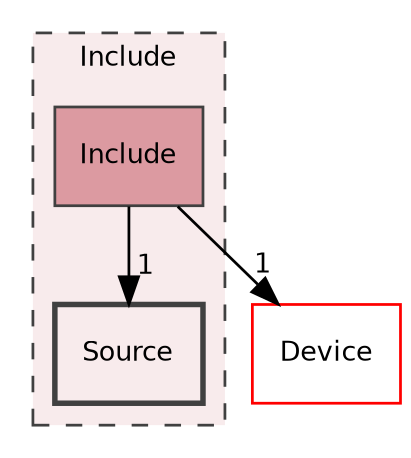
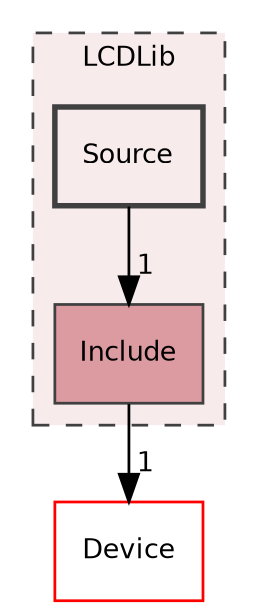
  digraph {
    compound=true
    node [color=grey25 fillcolor="#f8ebec" fontname=Helvetica fontsize=10 shape=box]
    edge [fontname=Helvetica fontsize=10 headlabel=1 labeldistance=1.5 labelfontname=Helvetica labelfontsize=10]
    n1 [fillcolor="#dc9aa1" label=Include style="filled,"]
    n2 [label=Source style="filled,bold,"]
    n3 [color=red label=Device]
    subgraph cluster_1 {
      bgcolor="#f8ebec"
      fontname=Helvetica
      fontsize=10
-     label=Include
+     label=LCDLib
      pencolor=grey25
      style="filled,dashed,"
      n1
      n2
    }
    n1 -> n3
-   n1 -> n2
+   n2 -> n1
  }
